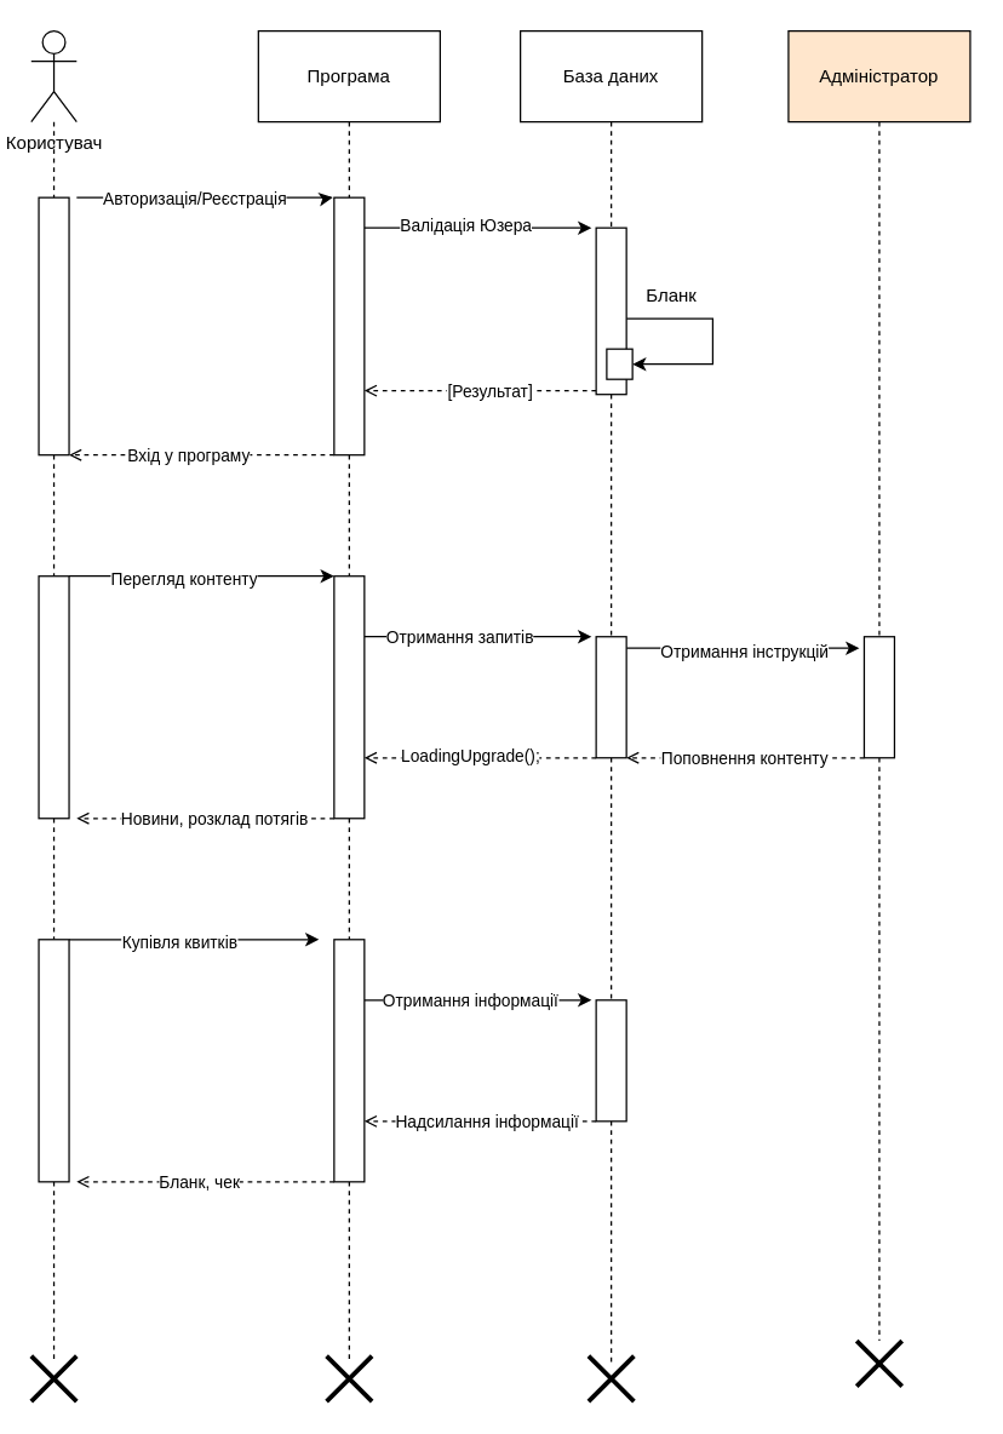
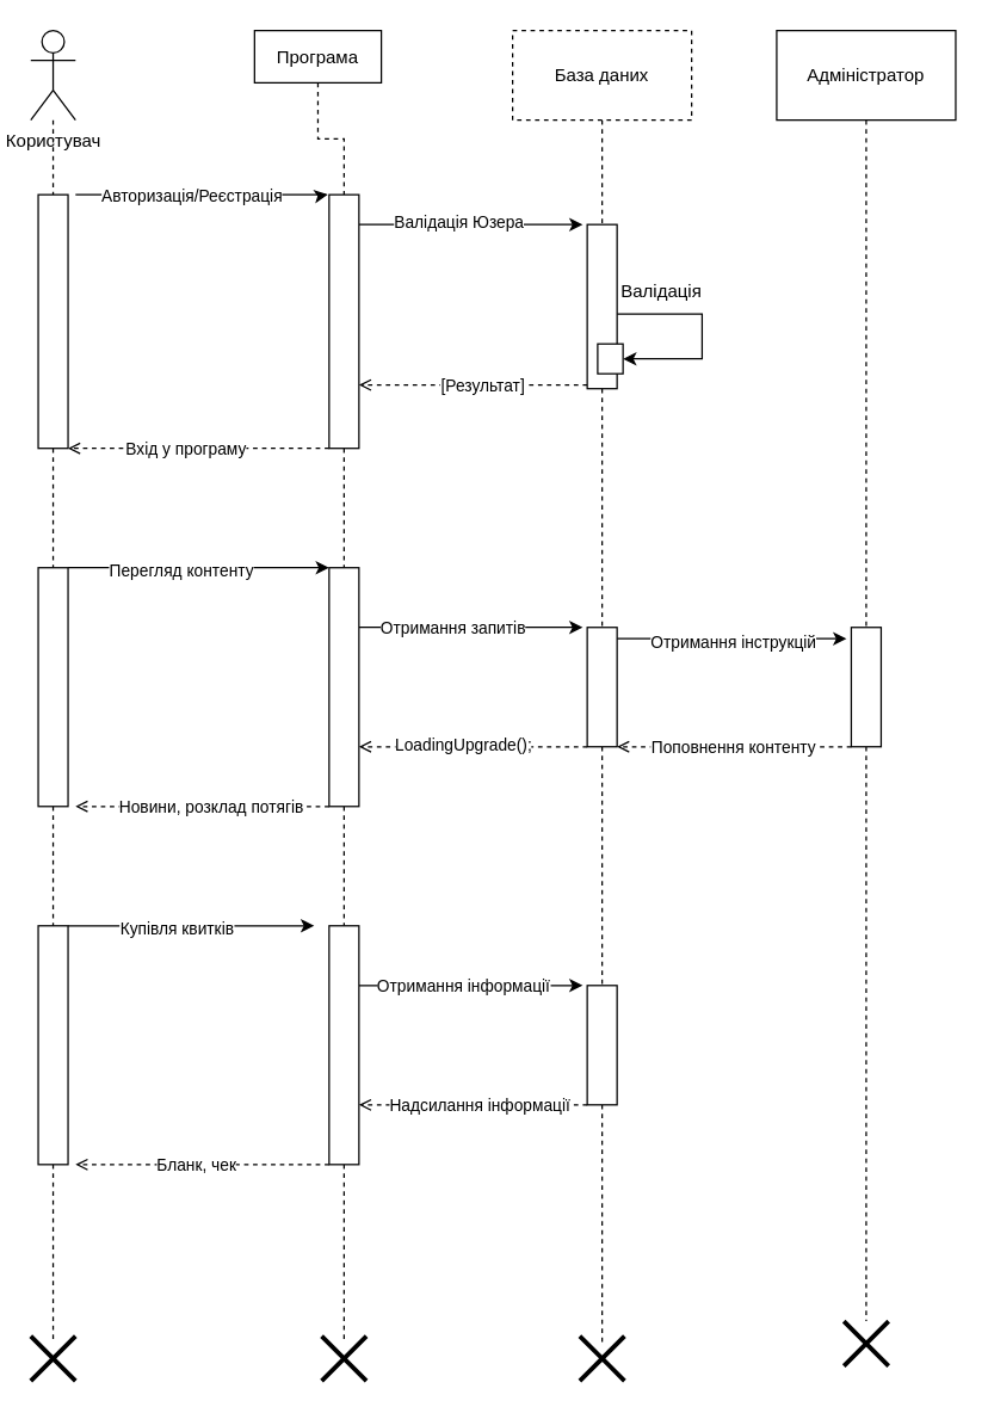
  <mxCell id="0" />
  <mxCell id="1" parent="0" />
  <mxCell id="2" style="edgeStyle=orthogonalEdgeStyle;rounded=0;orthogonalLoop=1;jettySize=auto;html=1;dashed=1;endArrow=none;endFill=0;entryX=0.5;entryY=0;entryDx=0;entryDy=0;" edge="1" parent="1" source="3" target="46"><mxGeometry relative="1" as="geometry"><mxPoint x="580" y="160" as="targetPoint" /></mxGeometry></mxCell>
- <mxCell id="3" value="Адміністратор" style="rounded=0;whiteSpace=wrap;html=1;fillColor=#ffe6cc;" vertex="1" parent="1"><mxGeometry x="520" y="20" width="120" height="60" as="geometry" /></mxCell>
+ <mxCell id="3" value="Адміністратор" style="rounded=0;whiteSpace=wrap;html=1;" vertex="1" parent="1"><mxGeometry x="520" y="20" width="120" height="60" as="geometry" /></mxCell>
  <mxCell id="4" style="edgeStyle=orthogonalEdgeStyle;rounded=0;orthogonalLoop=1;jettySize=auto;html=1;entryX=0.5;entryY=0;entryDx=0;entryDy=0;endArrow=none;endFill=0;dashed=1;" edge="1" parent="1" source="5" target="19"><mxGeometry relative="1" as="geometry" /></mxCell>
- <mxCell id="5" value="Програма" style="rounded=0;whiteSpace=wrap;html=1;" vertex="1" parent="1"><mxGeometry x="170" y="20" width="120" height="60" as="geometry" /></mxCell>
+ <mxCell id="5" value="Програма" style="rounded=0;whiteSpace=wrap;html=1;" vertex="1" parent="1"><mxGeometry x="170" y="20" width="85" height="35" as="geometry" /></mxCell>
  <mxCell id="6" style="edgeStyle=orthogonalEdgeStyle;rounded=0;orthogonalLoop=1;jettySize=auto;html=1;entryX=0.5;entryY=0;entryDx=0;entryDy=0;dashed=1;endArrow=none;endFill=0;" edge="1" parent="1" source="7" target="24"><mxGeometry relative="1" as="geometry" /></mxCell>
- <mxCell id="7" value="База даних" style="rounded=0;whiteSpace=wrap;html=1;" vertex="1" parent="1"><mxGeometry x="343" y="20" width="120" height="60" as="geometry" /></mxCell>
+ <mxCell id="7" value="База даних" style="rounded=0;whiteSpace=wrap;html=1;dashed=1;" vertex="1" parent="1"><mxGeometry x="343" y="20" width="120" height="60" as="geometry" /></mxCell>
  <mxCell id="8" style="edgeStyle=orthogonalEdgeStyle;rounded=0;orthogonalLoop=1;jettySize=auto;html=1;entryX=0.5;entryY=0;entryDx=0;entryDy=0;dashed=1;endArrow=none;endFill=0;" edge="1" parent="1" source="9" target="13"><mxGeometry relative="1" as="geometry" /></mxCell>
  <mxCell id="9" value="Користувач" style="shape=umlActor;verticalLabelPosition=bottom;verticalAlign=top;html=1;outlineConnect=0;" vertex="1" parent="1"><mxGeometry x="20" y="20" width="30" height="60" as="geometry" /></mxCell>
  <mxCell id="10" style="edgeStyle=orthogonalEdgeStyle;rounded=0;orthogonalLoop=1;jettySize=auto;html=1;endArrow=classic;endFill=1;entryX=-0.046;entryY=-0.001;entryDx=0;entryDy=0;entryPerimeter=0;" edge="1" parent="1" target="19"><mxGeometry relative="1" as="geometry"><mxPoint x="218.371" y="132.857" as="targetPoint" /><mxPoint x="50" y="130" as="sourcePoint" /><Array as="points"><mxPoint x="218" y="130" /></Array></mxGeometry></mxCell>
  <mxCell id="11" value="Авторизація/Реєстрація" style="edgeLabel;html=1;align=center;verticalAlign=middle;resizable=0;points=[];" vertex="1" connectable="0" parent="10"><mxGeometry x="-0.093" relative="1" as="geometry"><mxPoint as="offset" /></mxGeometry></mxCell>
  <mxCell id="12" style="edgeStyle=orthogonalEdgeStyle;rounded=0;orthogonalLoop=1;jettySize=auto;html=1;dashed=1;endArrow=none;endFill=0;" edge="1" parent="1" source="13"><mxGeometry relative="1" as="geometry"><mxPoint x="35" y="380" as="targetPoint" /></mxGeometry></mxCell>
  <mxCell id="13" value="" style="rounded=0;whiteSpace=wrap;html=1;" vertex="1" parent="1"><mxGeometry x="25" y="130" width="20" height="170" as="geometry" /></mxCell>
  <mxCell id="14" style="edgeStyle=orthogonalEdgeStyle;rounded=0;orthogonalLoop=1;jettySize=auto;html=1;endArrow=classic;endFill=1;" edge="1" parent="1" source="19"><mxGeometry relative="1" as="geometry"><mxPoint x="390" y="150" as="targetPoint" /><Array as="points"><mxPoint x="280" y="150" /><mxPoint x="280" y="150" /></Array></mxGeometry></mxCell>
  <mxCell id="15" value="Валідація Юзера" style="edgeLabel;html=1;align=center;verticalAlign=middle;resizable=0;points=[];" vertex="1" connectable="0" parent="14"><mxGeometry x="-0.115" y="2" relative="1" as="geometry"><mxPoint as="offset" /></mxGeometry></mxCell>
  <mxCell id="16" style="edgeStyle=orthogonalEdgeStyle;rounded=0;orthogonalLoop=1;jettySize=auto;html=1;entryX=1;entryY=1;entryDx=0;entryDy=0;dashed=1;endArrow=open;endFill=0;" edge="1" parent="1" source="19" target="13"><mxGeometry relative="1" as="geometry"><Array as="points"><mxPoint x="170" y="300" /><mxPoint x="170" y="300" /></Array></mxGeometry></mxCell>
  <mxCell id="17" value="Вхід у програму" style="edgeLabel;html=1;align=center;verticalAlign=middle;resizable=0;points=[];" vertex="1" connectable="0" parent="16"><mxGeometry x="0.107" relative="1" as="geometry"><mxPoint as="offset" /></mxGeometry></mxCell>
  <mxCell id="18" style="edgeStyle=orthogonalEdgeStyle;rounded=0;orthogonalLoop=1;jettySize=auto;html=1;entryX=0.5;entryY=0;entryDx=0;entryDy=0;endArrow=none;endFill=0;dashed=1;" edge="1" parent="1" source="19" target="36"><mxGeometry relative="1" as="geometry" /></mxCell>
  <mxCell id="19" value="" style="rounded=0;whiteSpace=wrap;html=1;" vertex="1" parent="1"><mxGeometry x="220" y="130" width="20" height="170" as="geometry" /></mxCell>
  <mxCell id="20" style="edgeStyle=orthogonalEdgeStyle;rounded=0;orthogonalLoop=1;jettySize=auto;html=1;endArrow=classic;endFill=1;entryX=1;entryY=0.5;entryDx=0;entryDy=0;" edge="1" parent="1" source="24" target="25"><mxGeometry relative="1" as="geometry"><mxPoint x="420" y="240" as="targetPoint" /><Array as="points"><mxPoint x="470" y="210" /><mxPoint x="470" y="240" /></Array></mxGeometry></mxCell>
  <mxCell id="21" style="edgeStyle=orthogonalEdgeStyle;rounded=0;orthogonalLoop=1;jettySize=auto;html=1;entryX=1;entryY=0.75;entryDx=0;entryDy=0;endArrow=open;endFill=0;dashed=1;" edge="1" parent="1" source="24" target="19"><mxGeometry relative="1" as="geometry"><Array as="points"><mxPoint x="316" y="258" /></Array></mxGeometry></mxCell>
  <mxCell id="22" value="[Результат]" style="edgeLabel;html=1;align=center;verticalAlign=middle;resizable=0;points=[];" vertex="1" connectable="0" parent="21"><mxGeometry x="-0.071" relative="1" as="geometry"><mxPoint as="offset" /></mxGeometry></mxCell>
  <mxCell id="23" style="edgeStyle=orthogonalEdgeStyle;rounded=0;orthogonalLoop=1;jettySize=auto;html=1;entryX=0.5;entryY=0;entryDx=0;entryDy=0;dashed=1;endArrow=none;endFill=0;" edge="1" parent="1" source="24" target="42"><mxGeometry relative="1" as="geometry" /></mxCell>
  <mxCell id="24" value="" style="rounded=0;whiteSpace=wrap;html=1;" vertex="1" parent="1"><mxGeometry x="393" y="150" width="20" height="110" as="geometry" /></mxCell>
  <mxCell id="25" value="" style="rounded=0;whiteSpace=wrap;html=1;" vertex="1" parent="1"><mxGeometry x="400" y="230" width="17" height="20" as="geometry" /></mxCell>
- <mxCell id="26" value="Бланк" style="text;html=1;strokeColor=none;fillColor=none;align=center;verticalAlign=middle;whiteSpace=wrap;rounded=0;" vertex="1" parent="1"><mxGeometry x="413" y="180" width="60" height="30" as="geometry" /></mxCell>
+ <mxCell id="26" value="Валідація" style="text;html=1;strokeColor=none;fillColor=none;align=center;verticalAlign=middle;whiteSpace=wrap;rounded=0;" vertex="1" parent="1"><mxGeometry x="413" y="180" width="60" height="30" as="geometry" /></mxCell>
  <mxCell id="27" style="edgeStyle=orthogonalEdgeStyle;rounded=0;orthogonalLoop=1;jettySize=auto;html=1;entryX=0;entryY=0;entryDx=0;entryDy=0;endArrow=classic;endFill=1;" edge="1" parent="1" source="30" target="36"><mxGeometry relative="1" as="geometry"><Array as="points"><mxPoint x="170" y="380" /><mxPoint x="170" y="380" /></Array></mxGeometry></mxCell>
  <mxCell id="28" value="Перегляд контенту" style="edgeLabel;html=1;align=center;verticalAlign=middle;resizable=0;points=[];" vertex="1" connectable="0" parent="27"><mxGeometry x="-0.139" y="-1" relative="1" as="geometry"><mxPoint as="offset" /></mxGeometry></mxCell>
  <mxCell id="29" style="edgeStyle=orthogonalEdgeStyle;rounded=0;orthogonalLoop=1;jettySize=auto;html=1;entryX=0.5;entryY=0;entryDx=0;entryDy=0;dashed=1;endArrow=none;endFill=0;" edge="1" parent="1" source="30" target="50"><mxGeometry relative="1" as="geometry" /></mxCell>
  <mxCell id="30" value="" style="rounded=0;whiteSpace=wrap;html=1;" vertex="1" parent="1"><mxGeometry x="25" y="380" width="20" height="160" as="geometry" /></mxCell>
  <mxCell id="31" style="edgeStyle=orthogonalEdgeStyle;rounded=0;orthogonalLoop=1;jettySize=auto;html=1;endArrow=classic;endFill=1;" edge="1" parent="1" source="36"><mxGeometry relative="1" as="geometry"><mxPoint x="390" y="420" as="targetPoint" /><Array as="points"><mxPoint x="280" y="420" /><mxPoint x="280" y="420" /></Array></mxGeometry></mxCell>
  <mxCell id="32" value="Отримання запитів" style="edgeLabel;html=1;align=center;verticalAlign=middle;resizable=0;points=[];" vertex="1" connectable="0" parent="31"><mxGeometry x="-0.172" relative="1" as="geometry"><mxPoint as="offset" /></mxGeometry></mxCell>
  <mxCell id="33" style="edgeStyle=orthogonalEdgeStyle;rounded=0;orthogonalLoop=1;jettySize=auto;html=1;dashed=1;endArrow=open;endFill=0;" edge="1" parent="1" source="36"><mxGeometry relative="1" as="geometry"><mxPoint x="50" y="540" as="targetPoint" /><Array as="points"><mxPoint x="180" y="540" /><mxPoint x="180" y="540" /></Array></mxGeometry></mxCell>
  <mxCell id="34" value="Новини, розклад потягів" style="edgeLabel;html=1;align=center;verticalAlign=middle;resizable=0;points=[];" vertex="1" connectable="0" parent="33"><mxGeometry x="0.723" y="2" relative="1" as="geometry"><mxPoint x="66" y="-2" as="offset" /></mxGeometry></mxCell>
  <mxCell id="35" style="edgeStyle=orthogonalEdgeStyle;rounded=0;orthogonalLoop=1;jettySize=auto;html=1;entryX=0.5;entryY=0;entryDx=0;entryDy=0;dashed=1;endArrow=none;endFill=0;" edge="1" parent="1" source="36" target="56"><mxGeometry relative="1" as="geometry" /></mxCell>
  <mxCell id="36" value="" style="rounded=0;whiteSpace=wrap;html=1;" vertex="1" parent="1"><mxGeometry x="220" y="380" width="20" height="160" as="geometry" /></mxCell>
  <mxCell id="37" style="edgeStyle=orthogonalEdgeStyle;rounded=0;orthogonalLoop=1;jettySize=auto;html=1;entryX=-0.159;entryY=0.095;entryDx=0;entryDy=0;entryPerimeter=0;endArrow=classic;endFill=1;" edge="1" parent="1" source="42" target="46"><mxGeometry relative="1" as="geometry"><Array as="points"><mxPoint x="492" y="428" /></Array></mxGeometry></mxCell>
  <mxCell id="38" value="Отримання інструкцій" style="edgeLabel;html=1;align=center;verticalAlign=middle;resizable=0;points=[];" vertex="1" connectable="0" parent="37"><mxGeometry x="-0.191" y="1" relative="1" as="geometry"><mxPoint x="15" y="3" as="offset" /></mxGeometry></mxCell>
  <mxCell id="39" style="edgeStyle=orthogonalEdgeStyle;rounded=0;orthogonalLoop=1;jettySize=auto;html=1;entryX=1;entryY=0.75;entryDx=0;entryDy=0;dashed=1;endArrow=open;endFill=0;" edge="1" parent="1" source="42" target="36"><mxGeometry relative="1" as="geometry"><Array as="points"><mxPoint x="350" y="500" /><mxPoint x="350" y="500" /></Array></mxGeometry></mxCell>
  <mxCell id="40" value="LoadingUpgrade();" style="edgeLabel;html=1;align=center;verticalAlign=middle;resizable=0;points=[];" vertex="1" connectable="0" parent="39"><mxGeometry x="0.096" y="-2" relative="1" as="geometry"><mxPoint as="offset" /></mxGeometry></mxCell>
  <mxCell id="41" style="edgeStyle=orthogonalEdgeStyle;rounded=0;orthogonalLoop=1;jettySize=auto;html=1;entryX=0.5;entryY=0;entryDx=0;entryDy=0;dashed=1;endArrow=none;endFill=0;" edge="1" parent="1" source="42" target="60"><mxGeometry relative="1" as="geometry" /></mxCell>
  <mxCell id="42" value="" style="rounded=0;whiteSpace=wrap;html=1;" vertex="1" parent="1"><mxGeometry x="393" y="420" width="20" height="80" as="geometry" /></mxCell>
  <mxCell id="43" style="edgeStyle=orthogonalEdgeStyle;rounded=0;orthogonalLoop=1;jettySize=auto;html=1;entryX=1;entryY=1;entryDx=0;entryDy=0;endArrow=open;endFill=0;dashed=1;" edge="1" parent="1" source="46" target="42"><mxGeometry relative="1" as="geometry"><Array as="points"><mxPoint x="530" y="500" /><mxPoint x="530" y="500" /></Array></mxGeometry></mxCell>
  <mxCell id="44" value="Поповнення контенту" style="edgeLabel;html=1;align=center;verticalAlign=middle;resizable=0;points=[];" vertex="1" connectable="0" parent="43"><mxGeometry x="0.372" y="1" relative="1" as="geometry"><mxPoint x="28" y="-1" as="offset" /></mxGeometry></mxCell>
  <mxCell id="45" style="edgeStyle=orthogonalEdgeStyle;rounded=0;orthogonalLoop=1;jettySize=auto;html=1;dashed=1;endArrow=none;endFill=0;" edge="1" parent="1" source="46" target="61"><mxGeometry relative="1" as="geometry"><mxPoint x="580" y="900" as="targetPoint" /></mxGeometry></mxCell>
  <mxCell id="46" value="" style="rounded=0;whiteSpace=wrap;html=1;" vertex="1" parent="1"><mxGeometry x="570" y="420" width="20" height="80" as="geometry" /></mxCell>
  <mxCell id="47" style="edgeStyle=orthogonalEdgeStyle;rounded=0;orthogonalLoop=1;jettySize=auto;html=1;endArrow=classic;endFill=1;" edge="1" parent="1" source="50"><mxGeometry relative="1" as="geometry"><mxPoint x="210" y="620" as="targetPoint" /><Array as="points"><mxPoint x="80" y="620" /><mxPoint x="80" y="620" /></Array></mxGeometry></mxCell>
  <mxCell id="48" value="Купівля квитків" style="edgeLabel;html=1;align=center;verticalAlign=middle;resizable=0;points=[];" vertex="1" connectable="0" parent="47"><mxGeometry x="-0.124" y="-1" relative="1" as="geometry"><mxPoint as="offset" /></mxGeometry></mxCell>
  <mxCell id="49" style="edgeStyle=orthogonalEdgeStyle;rounded=0;orthogonalLoop=1;jettySize=auto;html=1;dashed=1;endArrow=none;endFill=0;" edge="1" parent="1" source="50"><mxGeometry relative="1" as="geometry"><mxPoint x="35" y="900" as="targetPoint" /></mxGeometry></mxCell>
  <mxCell id="50" value="" style="rounded=0;whiteSpace=wrap;html=1;" vertex="1" parent="1"><mxGeometry x="25" y="620" width="20" height="160" as="geometry" /></mxCell>
  <mxCell id="51" style="edgeStyle=orthogonalEdgeStyle;rounded=0;orthogonalLoop=1;jettySize=auto;html=1;endArrow=classic;endFill=1;" edge="1" parent="1" source="56"><mxGeometry relative="1" as="geometry"><mxPoint x="390" y="660" as="targetPoint" /><Array as="points"><mxPoint x="280" y="660" /><mxPoint x="280" y="660" /></Array></mxGeometry></mxCell>
  <mxCell id="52" value="Отримання інформації" style="edgeLabel;html=1;align=center;verticalAlign=middle;resizable=0;points=[];" vertex="1" connectable="0" parent="51"><mxGeometry x="-0.194" y="1" relative="1" as="geometry"><mxPoint x="9" y="1" as="offset" /></mxGeometry></mxCell>
  <mxCell id="53" style="edgeStyle=orthogonalEdgeStyle;rounded=0;orthogonalLoop=1;jettySize=auto;html=1;dashed=1;endArrow=open;endFill=0;" edge="1" parent="1" source="56"><mxGeometry relative="1" as="geometry"><mxPoint x="50" y="780" as="targetPoint" /><Array as="points"><mxPoint x="170" y="780" /><mxPoint x="170" y="780" /></Array></mxGeometry></mxCell>
  <mxCell id="54" value="Бланк, чек" style="edgeLabel;html=1;align=center;verticalAlign=middle;resizable=0;points=[];" vertex="1" connectable="0" parent="53"><mxGeometry x="0.44" y="1" relative="1" as="geometry"><mxPoint x="32" y="-1" as="offset" /></mxGeometry></mxCell>
  <mxCell id="55" style="edgeStyle=orthogonalEdgeStyle;rounded=0;orthogonalLoop=1;jettySize=auto;html=1;dashed=1;endArrow=none;endFill=0;" edge="1" parent="1" source="56"><mxGeometry relative="1" as="geometry"><mxPoint x="230" y="900" as="targetPoint" /></mxGeometry></mxCell>
  <mxCell id="56" value="" style="rounded=0;whiteSpace=wrap;html=1;" vertex="1" parent="1"><mxGeometry x="220" y="620" width="20" height="160" as="geometry" /></mxCell>
  <mxCell id="57" style="edgeStyle=orthogonalEdgeStyle;rounded=0;orthogonalLoop=1;jettySize=auto;html=1;entryX=1;entryY=0.75;entryDx=0;entryDy=0;endArrow=open;endFill=0;dashed=1;" edge="1" parent="1" source="60" target="56"><mxGeometry relative="1" as="geometry"><Array as="points"><mxPoint x="350" y="740" /><mxPoint x="350" y="740" /></Array></mxGeometry></mxCell>
  <mxCell id="58" value="Надсилання інформації" style="edgeLabel;html=1;align=center;verticalAlign=middle;resizable=0;points=[];" vertex="1" connectable="0" parent="57"><mxGeometry x="0.372" y="2" relative="1" as="geometry"><mxPoint x="32" y="-2" as="offset" /></mxGeometry></mxCell>
  <mxCell id="59" style="edgeStyle=orthogonalEdgeStyle;rounded=0;orthogonalLoop=1;jettySize=auto;html=1;dashed=1;endArrow=none;endFill=0;" edge="1" parent="1" source="60"><mxGeometry relative="1" as="geometry"><mxPoint x="403" y="900" as="targetPoint" /></mxGeometry></mxCell>
  <mxCell id="60" value="" style="rounded=0;whiteSpace=wrap;html=1;" vertex="1" parent="1"><mxGeometry x="393" y="660" width="20" height="80" as="geometry" /></mxCell>
  <mxCell id="61" value="" style="shape=umlDestroy;whiteSpace=wrap;html=1;strokeWidth=3;" vertex="1" parent="1"><mxGeometry x="565" y="885" width="30" height="30" as="geometry" /></mxCell>
  <mxCell id="62" value="" style="shape=umlDestroy;whiteSpace=wrap;html=1;strokeWidth=3;" vertex="1" parent="1"><mxGeometry x="388" y="895" width="30" height="30" as="geometry" /></mxCell>
  <mxCell id="63" value="" style="shape=umlDestroy;whiteSpace=wrap;html=1;strokeWidth=3;" vertex="1" parent="1"><mxGeometry x="215" y="895" width="30" height="30" as="geometry" /></mxCell>
  <mxCell id="64" value="" style="shape=umlDestroy;whiteSpace=wrap;html=1;strokeWidth=3;" vertex="1" parent="1"><mxGeometry x="20" y="895" width="30" height="30" as="geometry" /></mxCell>
